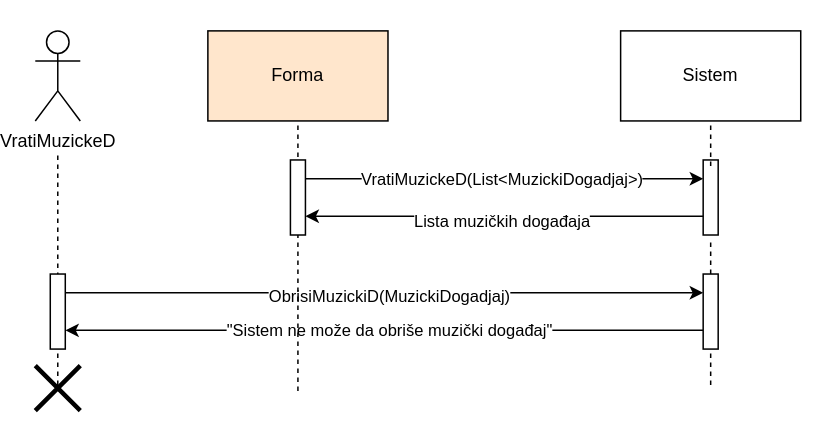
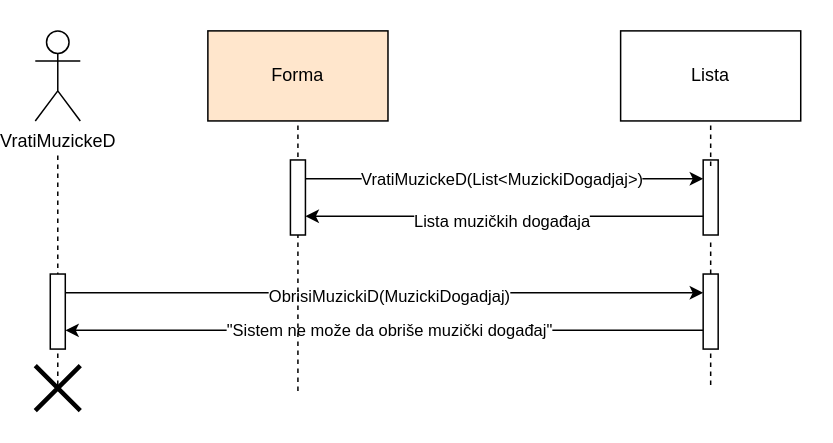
  <mxCell id="0" />
  <mxCell id="1" parent="0" />
  <mxCell id="2" value="" style="endArrow=none;dashed=1;html=1;" edge="1" parent="1" source="10"><mxGeometry width="50" height="50" relative="1" as="geometry"><mxPoint x="470" y="170" as="sourcePoint" /><mxPoint x="470" y="160" as="targetPoint" /></mxGeometry></mxCell>
  <mxCell id="3" value="VratiMuzickeD" style="shape=umlActor;verticalLabelPosition=bottom;verticalAlign=top;html=1;outlineConnect=0;" vertex="1" parent="1"><mxGeometry x="20" y="20" width="30" height="60" as="geometry" /></mxCell>
  <mxCell id="4" value="" style="endArrow=none;dashed=1;html=1;exitX=0.5;exitY=0;exitDx=0;exitDy=0;exitPerimeter=0;" edge="1" parent="1"><mxGeometry width="50" height="50" relative="1" as="geometry"><mxPoint x="35" y="256" as="sourcePoint" /><mxPoint x="35" y="100" as="targetPoint" /></mxGeometry></mxCell>
  <mxCell id="5" style="edgeStyle=orthogonalEdgeStyle;rounded=0;orthogonalLoop=1;jettySize=auto;html=1;exitX=1;exitY=0.25;exitDx=0;exitDy=0;entryX=0;entryY=0.25;entryDx=0;entryDy=0;" edge="1" parent="1"><mxGeometry relative="1" as="geometry"><mxPoint x="40" y="194.5" as="sourcePoint" /><mxPoint x="465" y="194.5" as="targetPoint" /></mxGeometry></mxCell>
  <mxCell id="6" value="ObrisiMuzickiD(MuzickiDogadjaj)" style="edgeLabel;html=1;align=center;verticalAlign=middle;resizable=0;points=[];" vertex="1" connectable="0" parent="5"><mxGeometry x="-0.125" y="-1" relative="1" as="geometry"><mxPoint x="29" y="1" as="offset" /></mxGeometry></mxCell>
  <mxCell id="7" value="" style="rounded=0;whiteSpace=wrap;html=1;" vertex="1" parent="1"><mxGeometry x="30" y="182" width="10" height="50" as="geometry" /></mxCell>
  <mxCell id="8" style="edgeStyle=orthogonalEdgeStyle;rounded=0;orthogonalLoop=1;jettySize=auto;html=1;exitX=0;exitY=0.75;exitDx=0;exitDy=0;entryX=1;entryY=0.75;entryDx=0;entryDy=0;" edge="1" parent="1"><mxGeometry relative="1" as="geometry"><mxPoint x="465" y="219.5" as="sourcePoint" /><mxPoint x="40" y="219.5" as="targetPoint" /></mxGeometry></mxCell>
  <mxCell id="9" value="&quot;Sistem ne može da obriše muzički događaj&quot;" style="edgeLabel;html=1;align=center;verticalAlign=middle;resizable=0;points=[];" vertex="1" connectable="0" parent="8"><mxGeometry x="0.092" relative="1" as="geometry"><mxPoint x="22" as="offset" /></mxGeometry></mxCell>
  <mxCell id="10" value="" style="rounded=0;whiteSpace=wrap;html=1;" vertex="1" parent="1"><mxGeometry x="465" y="182" width="10" height="50" as="geometry" /></mxCell>
  <mxCell id="11" value="" style="endArrow=none;dashed=1;html=1;entryX=0.5;entryY=1;entryDx=0;entryDy=0;" edge="1" parent="1"><mxGeometry width="50" height="50" relative="1" as="geometry"><mxPoint x="470.08" y="127" as="sourcePoint" /><mxPoint x="469.58" y="107" as="targetPoint" /></mxGeometry></mxCell>
- <mxCell id="12" value="Sistem" style="rounded=0;whiteSpace=wrap;html=1;" vertex="1" parent="1"><mxGeometry x="410" y="20" width="120" height="60" as="geometry" /></mxCell>
+ <mxCell id="12" value="Lista" style="rounded=0;whiteSpace=wrap;html=1;" vertex="1" parent="1"><mxGeometry x="410" y="20" width="120" height="60" as="geometry" /></mxCell>
  <mxCell id="13" value="" style="endArrow=none;dashed=1;html=1;exitX=0.5;exitY=0;exitDx=0;exitDy=0;" edge="1" parent="1"><mxGeometry width="50" height="50" relative="1" as="geometry"><mxPoint x="195" y="260" as="sourcePoint" /><mxPoint x="195" y="80" as="targetPoint" /></mxGeometry></mxCell>
  <mxCell id="14" value="Forma" style="rounded=0;whiteSpace=wrap;html=1;fillColor=#ffe6cc;" vertex="1" parent="1"><mxGeometry x="135" y="20" width="120" height="60" as="geometry" /></mxCell>
  <mxCell id="15" value="" style="rounded=0;whiteSpace=wrap;html=1;" vertex="1" parent="1"><mxGeometry x="190" y="106" width="10" height="50" as="geometry" /></mxCell>
  <mxCell id="16" value="" style="rounded=0;whiteSpace=wrap;html=1;" vertex="1" parent="1"><mxGeometry x="465" y="106" width="10" height="50" as="geometry" /></mxCell>
  <mxCell id="17" value="" style="endArrow=classic;html=1;exitX=1;exitY=0.25;exitDx=0;exitDy=0;entryX=0;entryY=0.25;entryDx=0;entryDy=0;" edge="1" parent="1" source="15" target="16"><mxGeometry width="50" height="50" relative="1" as="geometry"><mxPoint x="230" y="136" as="sourcePoint" /><mxPoint x="280" y="86" as="targetPoint" /></mxGeometry></mxCell>
  <mxCell id="18" value="VratiMuzickeD(List&amp;lt;MuzickiDogadjaj&amp;gt;)" style="edgeLabel;html=1;align=center;verticalAlign=middle;resizable=0;points=[];" vertex="1" connectable="0" parent="17"><mxGeometry x="0.087" relative="1" as="geometry"><mxPoint x="-14" as="offset" /></mxGeometry></mxCell>
  <mxCell id="19" value="" style="endArrow=classic;html=1;exitX=0;exitY=0.75;exitDx=0;exitDy=0;entryX=1;entryY=0.75;entryDx=0;entryDy=0;" edge="1" parent="1" source="16" target="15"><mxGeometry width="50" height="50" relative="1" as="geometry"><mxPoint x="360" y="176" as="sourcePoint" /><mxPoint x="410" y="126" as="targetPoint" /><Array as="points" /></mxGeometry></mxCell>
  <mxCell id="20" value="Lista muzičkih događaja" style="edgeLabel;html=1;align=center;verticalAlign=middle;resizable=0;points=[];" vertex="1" connectable="0" parent="19"><mxGeometry x="0.245" y="3" relative="1" as="geometry"><mxPoint x="30" y="-0.5" as="offset" /></mxGeometry></mxCell>
  <mxCell id="21" value="" style="endArrow=none;dashed=1;html=1;entryX=0.5;entryY=1;entryDx=0;entryDy=0;" edge="1" parent="1" target="12"><mxGeometry width="50" height="50" relative="1" as="geometry"><mxPoint x="470" y="110" as="sourcePoint" /><mxPoint x="480" y="170" as="targetPoint" /></mxGeometry></mxCell>
  <mxCell id="22" value="" style="endArrow=none;dashed=1;html=1;exitX=0.5;exitY=0;exitDx=0;exitDy=0;entryX=0.5;entryY=1;entryDx=0;entryDy=0;" edge="1" parent="1"><mxGeometry width="50" height="50" relative="1" as="geometry"><mxPoint x="470" y="256" as="sourcePoint" /><mxPoint x="470" y="232" as="targetPoint" /></mxGeometry></mxCell>
  <mxCell id="23" value="" style="shape=umlDestroy;whiteSpace=wrap;html=1;strokeWidth=3;" vertex="1" parent="1"><mxGeometry x="20" y="243" width="30" height="30" as="geometry" /></mxCell>
